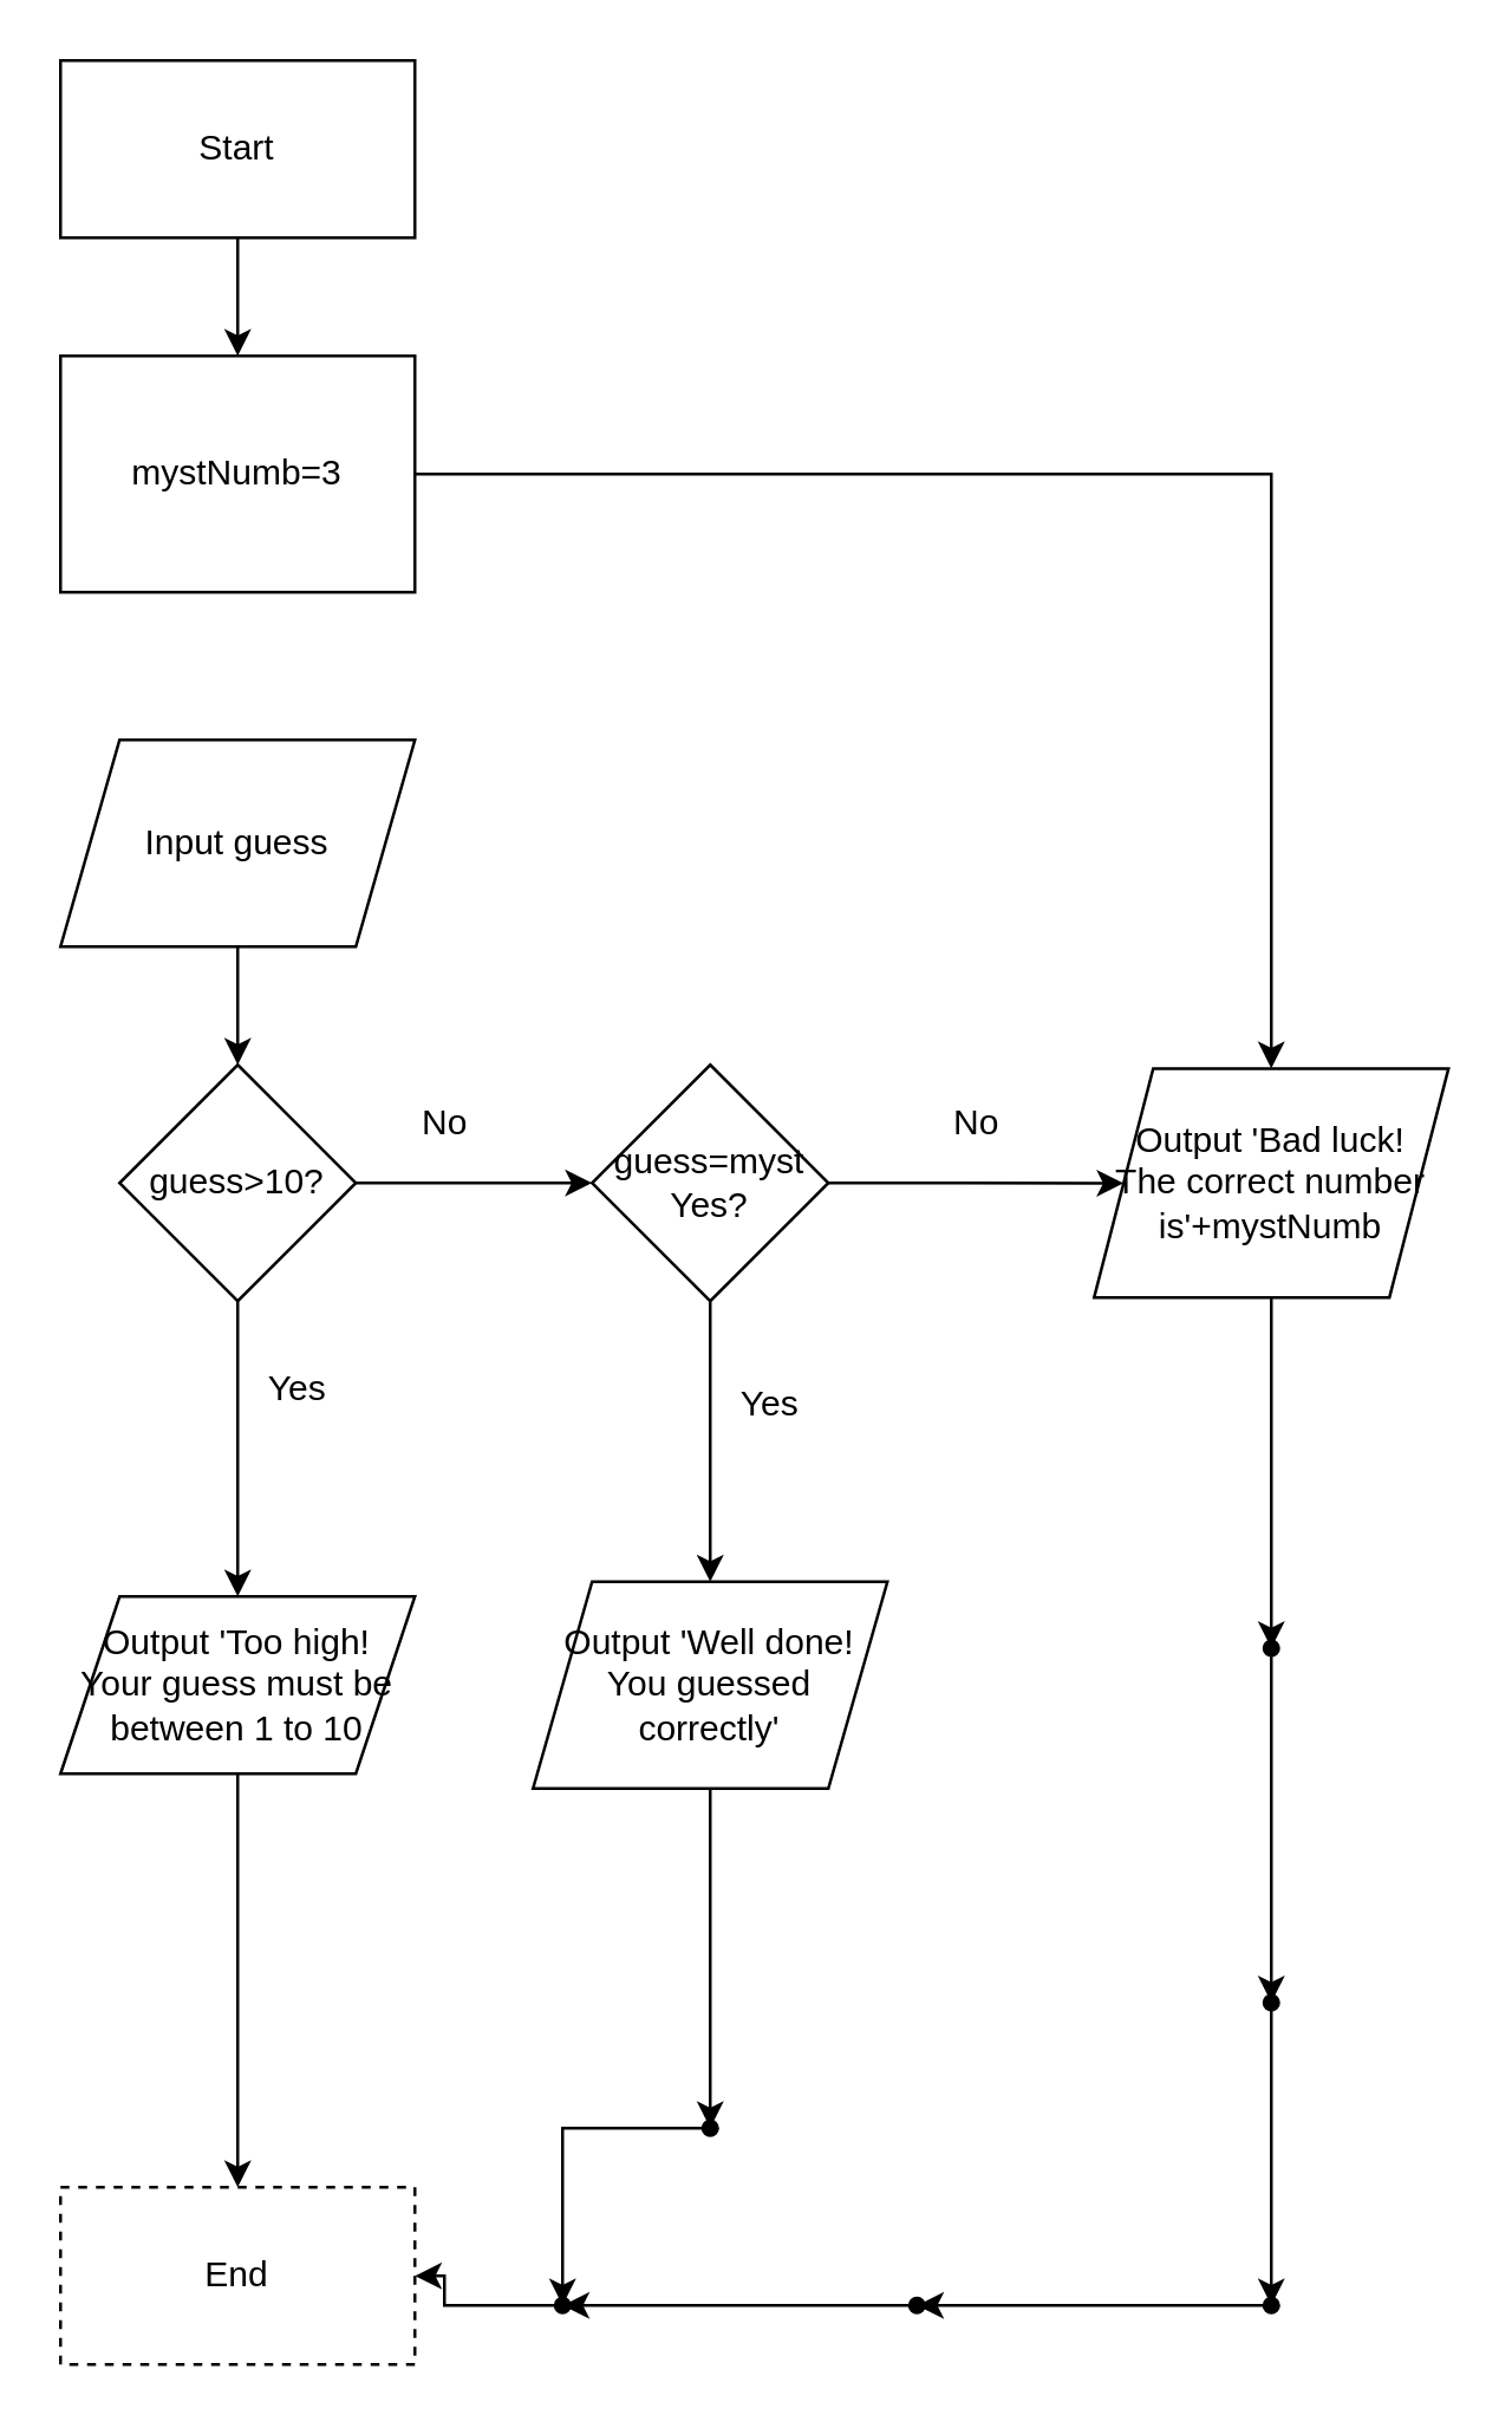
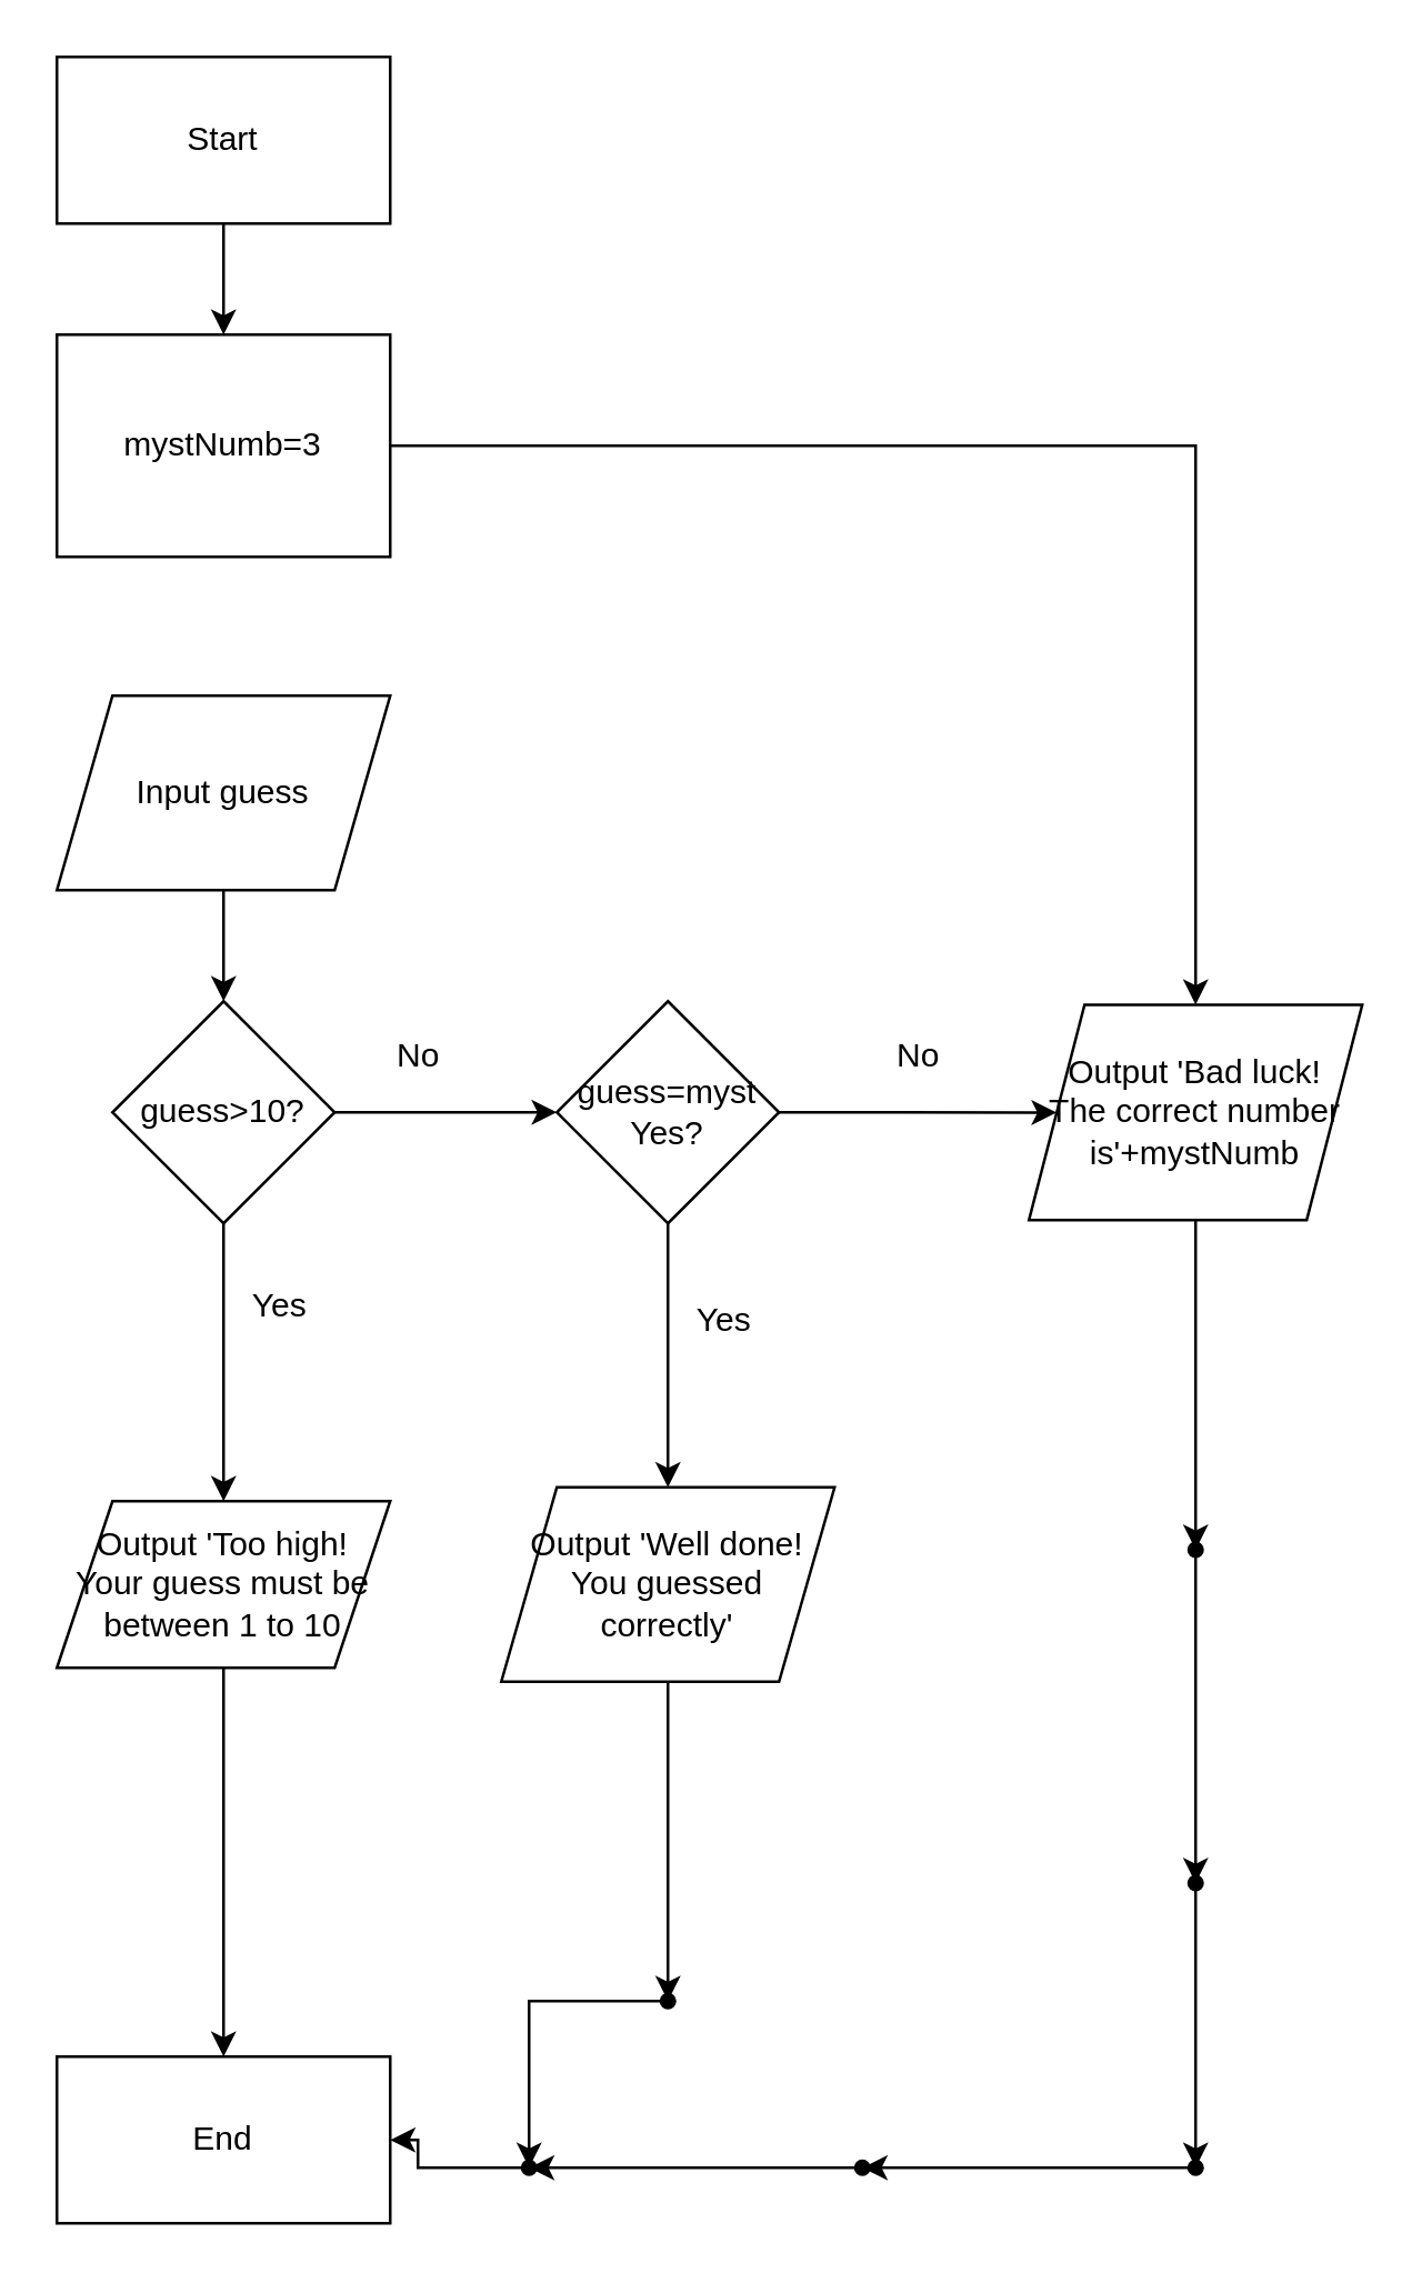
  <mxCell id="0" />
  <mxCell id="1" parent="0" />
  <mxCell id="2" value="" style="edgeStyle=orthogonalEdgeStyle;rounded=0;orthogonalLoop=1;jettySize=auto;html=1;" edge="1" parent="1" source="3" target="6"><mxGeometry relative="1" as="geometry" /></mxCell>
  <mxCell id="3" value="Start" style="rounded=0;whiteSpace=wrap;html=1;strokeColor=#000000;" parent="1" vertex="1"><mxGeometry x="20" y="20" width="120" height="60" as="geometry" /></mxCell>
- <mxCell id="4" value="End" style="rounded=0;whiteSpace=wrap;html=1;strokeColor=#000000;dashed=1;" parent="1" vertex="1"><mxGeometry x="20" y="740" width="120" height="60" as="geometry" /></mxCell>
+ <mxCell id="4" value="End" style="rounded=0;whiteSpace=wrap;html=1;strokeColor=#000000;" parent="1" vertex="1"><mxGeometry x="20" y="740" width="120" height="60" as="geometry" /></mxCell>
  <mxCell id="5" value="" style="edgeStyle=orthogonalEdgeStyle;rounded=0;orthogonalLoop=1;jettySize=auto;html=1;" edge="1" parent="1" source="6" target="20"><mxGeometry relative="1" as="geometry" /></mxCell>
  <mxCell id="6" value="mystNumb=3" style="whiteSpace=wrap;html=1;strokeColor=#000000;rounded=0;" vertex="1" parent="1"><mxGeometry x="20" y="120" width="120" height="80" as="geometry" /></mxCell>
  <mxCell id="7" value="" style="edgeStyle=orthogonalEdgeStyle;rounded=0;orthogonalLoop=1;jettySize=auto;html=1;" edge="1" parent="1" source="8" target="11"><mxGeometry relative="1" as="geometry" /></mxCell>
  <mxCell id="8" value="Input guess" style="shape=parallelogram;perimeter=parallelogramPerimeter;whiteSpace=wrap;html=1;fixedSize=1;strokeColor=#000000;rounded=0;" vertex="1" parent="1"><mxGeometry x="20" y="250" width="120" height="70" as="geometry" /></mxCell>
  <mxCell id="9" value="" style="edgeStyle=orthogonalEdgeStyle;rounded=0;orthogonalLoop=1;jettySize=auto;html=1;" edge="1" parent="1" source="11" target="13"><mxGeometry relative="1" as="geometry" /></mxCell>
  <mxCell id="10" value="" style="edgeStyle=orthogonalEdgeStyle;rounded=0;orthogonalLoop=1;jettySize=auto;html=1;" edge="1" parent="1" source="11" target="16"><mxGeometry relative="1" as="geometry" /></mxCell>
  <mxCell id="11" value="guess&amp;gt;10?" style="rhombus;whiteSpace=wrap;html=1;strokeColor=#000000;rounded=0;" vertex="1" parent="1"><mxGeometry x="40" y="360" width="80" height="80" as="geometry" /></mxCell>
  <mxCell id="12" value="" style="edgeStyle=orthogonalEdgeStyle;rounded=0;orthogonalLoop=1;jettySize=auto;html=1;" edge="1" parent="1" source="13" target="4"><mxGeometry relative="1" as="geometry" /></mxCell>
  <mxCell id="13" value="Output 'Too high!&lt;br&gt;Your guess must be&lt;br&gt;between 1 to 10" style="shape=parallelogram;perimeter=parallelogramPerimeter;whiteSpace=wrap;html=1;fixedSize=1;strokeColor=#000000;rounded=0;" vertex="1" parent="1"><mxGeometry x="20" y="540" width="120" height="60" as="geometry" /></mxCell>
  <mxCell id="14" value="" style="edgeStyle=orthogonalEdgeStyle;rounded=0;orthogonalLoop=1;jettySize=auto;html=1;" edge="1" parent="1" source="16" target="18"><mxGeometry relative="1" as="geometry" /></mxCell>
  <mxCell id="15" value="" style="edgeStyle=orthogonalEdgeStyle;rounded=0;orthogonalLoop=1;jettySize=auto;html=1;" edge="1" parent="1" source="16" target="20"><mxGeometry relative="1" as="geometry" /></mxCell>
  <mxCell id="16" value="guess=myst&lt;br&gt;Yes?" style="rhombus;whiteSpace=wrap;html=1;strokeColor=#000000;rounded=0;" vertex="1" parent="1"><mxGeometry x="200" y="360" width="80" height="80" as="geometry" /></mxCell>
  <mxCell id="17" value="" style="edgeStyle=orthogonalEdgeStyle;rounded=0;orthogonalLoop=1;jettySize=auto;html=1;" edge="1" parent="1" source="18" target="32"><mxGeometry relative="1" as="geometry" /></mxCell>
  <mxCell id="18" value="Output 'Well done!&lt;br&gt;You guessed &lt;br&gt;correctly'" style="shape=parallelogram;perimeter=parallelogramPerimeter;whiteSpace=wrap;html=1;fixedSize=1;strokeColor=#000000;rounded=0;" vertex="1" parent="1"><mxGeometry x="180" y="535" width="120" height="70" as="geometry" /></mxCell>
  <mxCell id="19" value="" style="edgeStyle=orthogonalEdgeStyle;rounded=0;orthogonalLoop=1;jettySize=auto;html=1;" edge="1" parent="1" source="20" target="22"><mxGeometry relative="1" as="geometry" /></mxCell>
  <mxCell id="20" value="Output 'Bad luck!&lt;br&gt;The correct number&lt;br&gt;is'+mystNumb" style="shape=parallelogram;perimeter=parallelogramPerimeter;whiteSpace=wrap;html=1;fixedSize=1;strokeColor=#000000;rounded=0;" vertex="1" parent="1"><mxGeometry x="370" y="361.25" width="120" height="77.5" as="geometry" /></mxCell>
  <mxCell id="21" value="" style="edgeStyle=orthogonalEdgeStyle;rounded=0;orthogonalLoop=1;jettySize=auto;html=1;" edge="1" parent="1" source="22" target="24"><mxGeometry relative="1" as="geometry" /></mxCell>
  <mxCell id="22" value="" style="shape=waypoint;sketch=0;size=6;pointerEvents=1;points=[];fillColor=default;resizable=0;rotatable=0;perimeter=centerPerimeter;snapToPoint=1;strokeColor=#000000;rounded=0;" vertex="1" parent="1"><mxGeometry x="410" y="537.5" width="40" height="40" as="geometry" /></mxCell>
  <mxCell id="23" value="" style="edgeStyle=orthogonalEdgeStyle;rounded=0;orthogonalLoop=1;jettySize=auto;html=1;" edge="1" parent="1" source="24" target="26"><mxGeometry relative="1" as="geometry" /></mxCell>
  <mxCell id="24" value="" style="shape=waypoint;sketch=0;size=6;pointerEvents=1;points=[];fillColor=default;resizable=0;rotatable=0;perimeter=centerPerimeter;snapToPoint=1;strokeColor=#000000;rounded=0;" vertex="1" parent="1"><mxGeometry x="410" y="657.5" width="40" height="40" as="geometry" /></mxCell>
  <mxCell id="25" value="" style="edgeStyle=orthogonalEdgeStyle;rounded=0;orthogonalLoop=1;jettySize=auto;html=1;" edge="1" parent="1" source="26" target="28"><mxGeometry relative="1" as="geometry" /></mxCell>
  <mxCell id="26" value="" style="shape=waypoint;sketch=0;size=6;pointerEvents=1;points=[];fillColor=default;resizable=0;rotatable=0;perimeter=centerPerimeter;snapToPoint=1;strokeColor=#000000;rounded=0;" vertex="1" parent="1"><mxGeometry x="410" y="760" width="40" height="40" as="geometry" /></mxCell>
  <mxCell id="27" value="" style="edgeStyle=orthogonalEdgeStyle;rounded=0;orthogonalLoop=1;jettySize=auto;html=1;" edge="1" parent="1" source="28" target="30"><mxGeometry relative="1" as="geometry" /></mxCell>
  <mxCell id="28" value="" style="shape=waypoint;sketch=0;size=6;pointerEvents=1;points=[];fillColor=default;resizable=0;rotatable=0;perimeter=centerPerimeter;snapToPoint=1;strokeColor=#000000;rounded=0;" vertex="1" parent="1"><mxGeometry x="290" y="760" width="40" height="40" as="geometry" /></mxCell>
  <mxCell id="29" value="" style="edgeStyle=orthogonalEdgeStyle;rounded=0;orthogonalLoop=1;jettySize=auto;html=1;" edge="1" parent="1" source="30" target="4"><mxGeometry relative="1" as="geometry" /></mxCell>
  <mxCell id="30" value="" style="shape=waypoint;sketch=0;size=6;pointerEvents=1;points=[];fillColor=default;resizable=0;rotatable=0;perimeter=centerPerimeter;snapToPoint=1;strokeColor=#000000;rounded=0;" vertex="1" parent="1"><mxGeometry x="170" y="760" width="40" height="40" as="geometry" /></mxCell>
  <mxCell id="31" value="" style="edgeStyle=orthogonalEdgeStyle;rounded=0;orthogonalLoop=1;jettySize=auto;html=1;" edge="1" parent="1" source="32" target="30"><mxGeometry relative="1" as="geometry" /></mxCell>
  <mxCell id="32" value="" style="shape=waypoint;sketch=0;size=6;pointerEvents=1;points=[];fillColor=default;resizable=0;rotatable=0;perimeter=centerPerimeter;snapToPoint=1;strokeColor=#000000;rounded=0;" vertex="1" parent="1"><mxGeometry x="220" y="700" width="40" height="40" as="geometry" /></mxCell>
  <mxCell id="33" value="No" style="text;html=1;align=center;verticalAlign=middle;resizable=0;points=[];autosize=1;strokeColor=none;fillColor=none;" vertex="1" parent="1"><mxGeometry x="130" y="365" width="40" height="30" as="geometry" /></mxCell>
  <mxCell id="34" value="No" style="text;html=1;align=center;verticalAlign=middle;resizable=0;points=[];autosize=1;strokeColor=none;fillColor=none;" vertex="1" parent="1"><mxGeometry x="310" y="365" width="40" height="30" as="geometry" /></mxCell>
  <mxCell id="35" value="Yes" style="text;html=1;align=center;verticalAlign=middle;resizable=0;points=[];autosize=1;strokeColor=none;fillColor=none;" vertex="1" parent="1"><mxGeometry x="80" y="455" width="40" height="30" as="geometry" /></mxCell>
  <mxCell id="36" value="Yes" style="text;html=1;align=center;verticalAlign=middle;resizable=0;points=[];autosize=1;strokeColor=none;fillColor=none;" vertex="1" parent="1"><mxGeometry x="240" y="460" width="40" height="30" as="geometry" /></mxCell>
